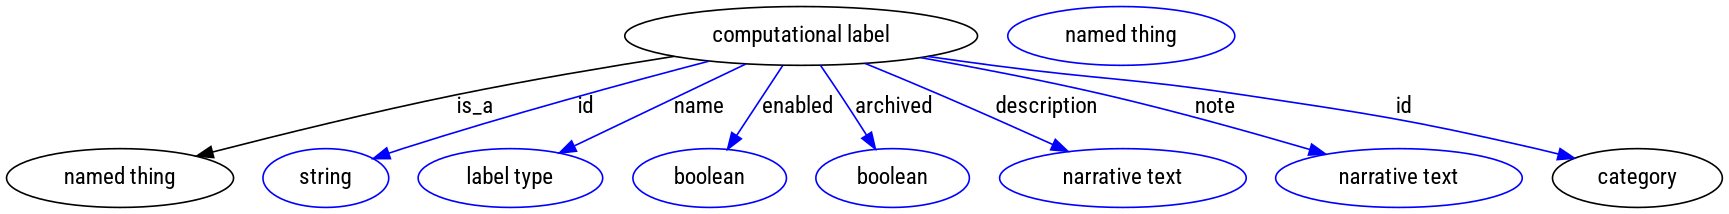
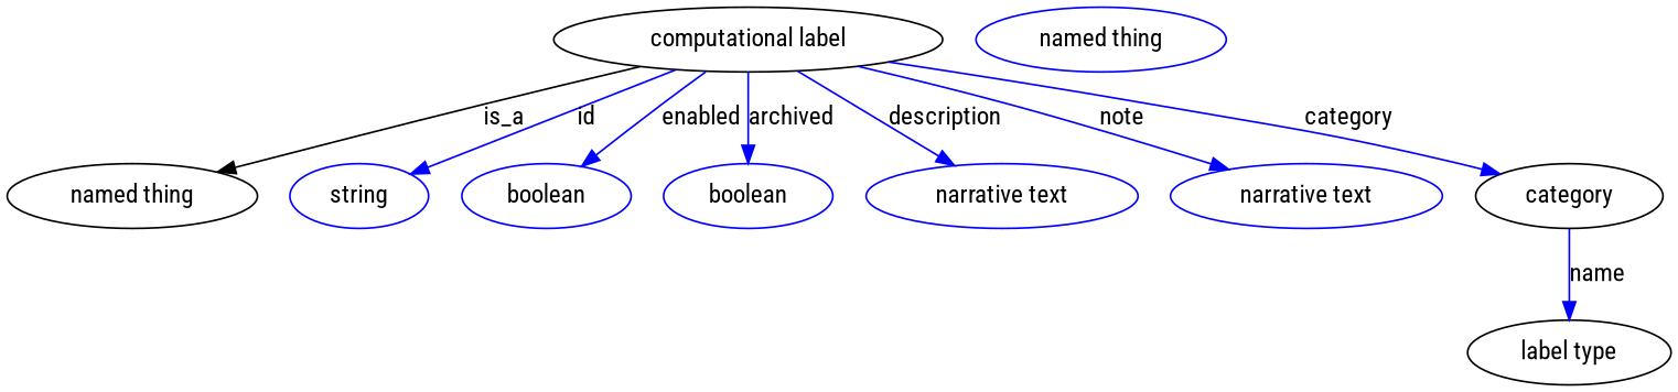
  digraph {
    fontname="Roboto Condensed"
    node [fontname="Roboto Condensed" color=blue]
    edge [fontname="Roboto Condensed" color=blue style=solid]
    n1 [height=0.5 label="computational label" width=2.997 color=""]
    "named thing" [height=0.5 width=1.9318 color=""]
    n3 [height=0.5 label=string width=1.0652]
-   n4 [height=0.5 label="label type" width=1.5707]
+   n4 [color=black height=0.5 label="label type" width=1.5707]
    n5 [height=0.5 label=boolean width=1.2999]
    n6 [height=0.5 label=boolean width=1.2999]
    n7 [height=0.5 label="narrative text" width=2.0943]
    n8 [height=0.5 label="narrative text" width=2.0943]
    category [height=0.5 width=1.4443 color=""]
    n10 [height=0.5 label="named thing" width=1.9318]
    n1 -> "named thing" [label=is_a color="" style=""]
    n1 -> n3 [label=id]
-   n1 -> n4 [label=name]
+   category -> n4 [label=name]
    n1 -> n5 [label=enabled]
    n1 -> n6 [label=archived]
    n1 -> n7 [label=description]
    n1 -> n8 [label=note]
-   n1 -> category [label=id]
+   n1 -> category [label=category]
  }
